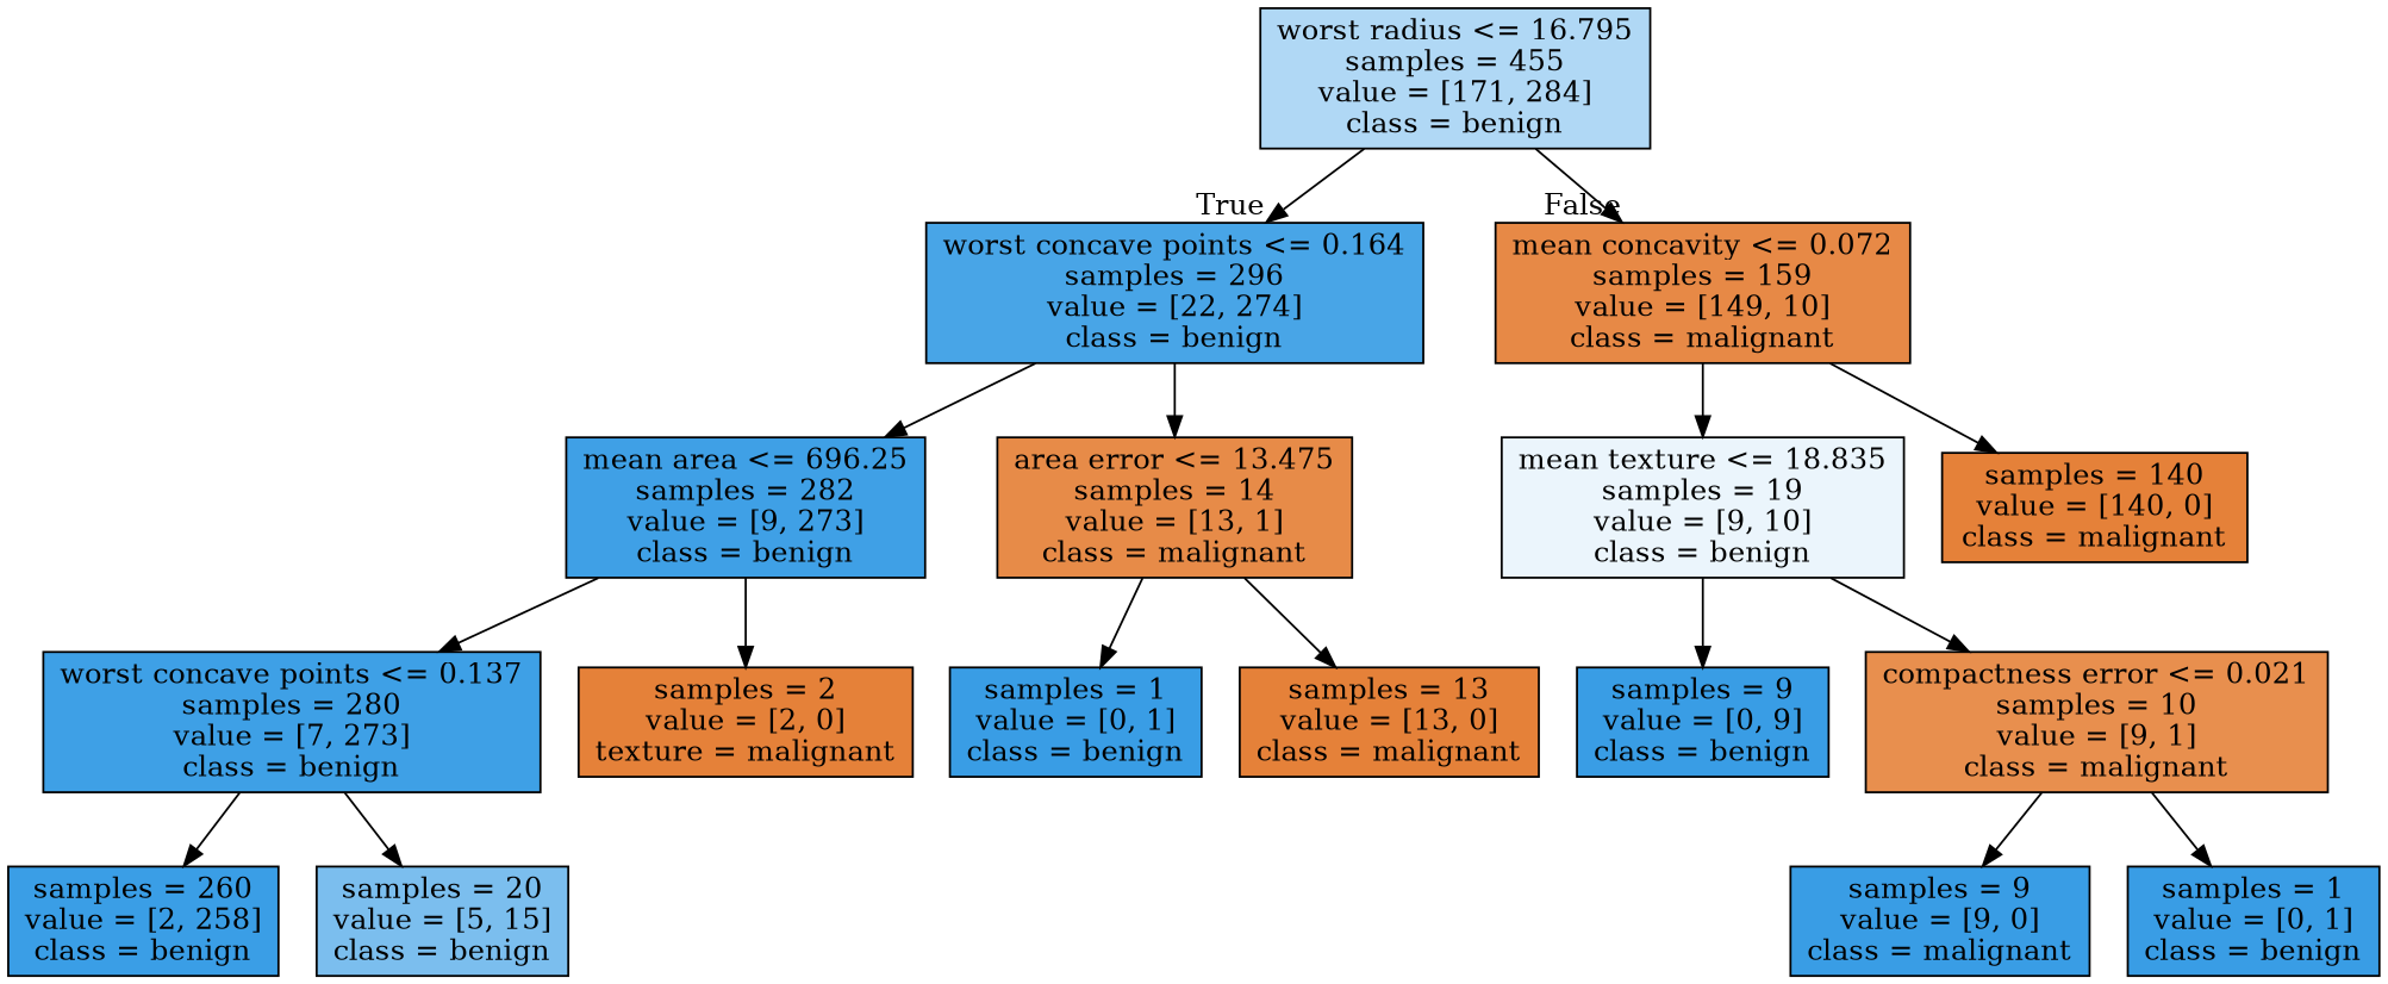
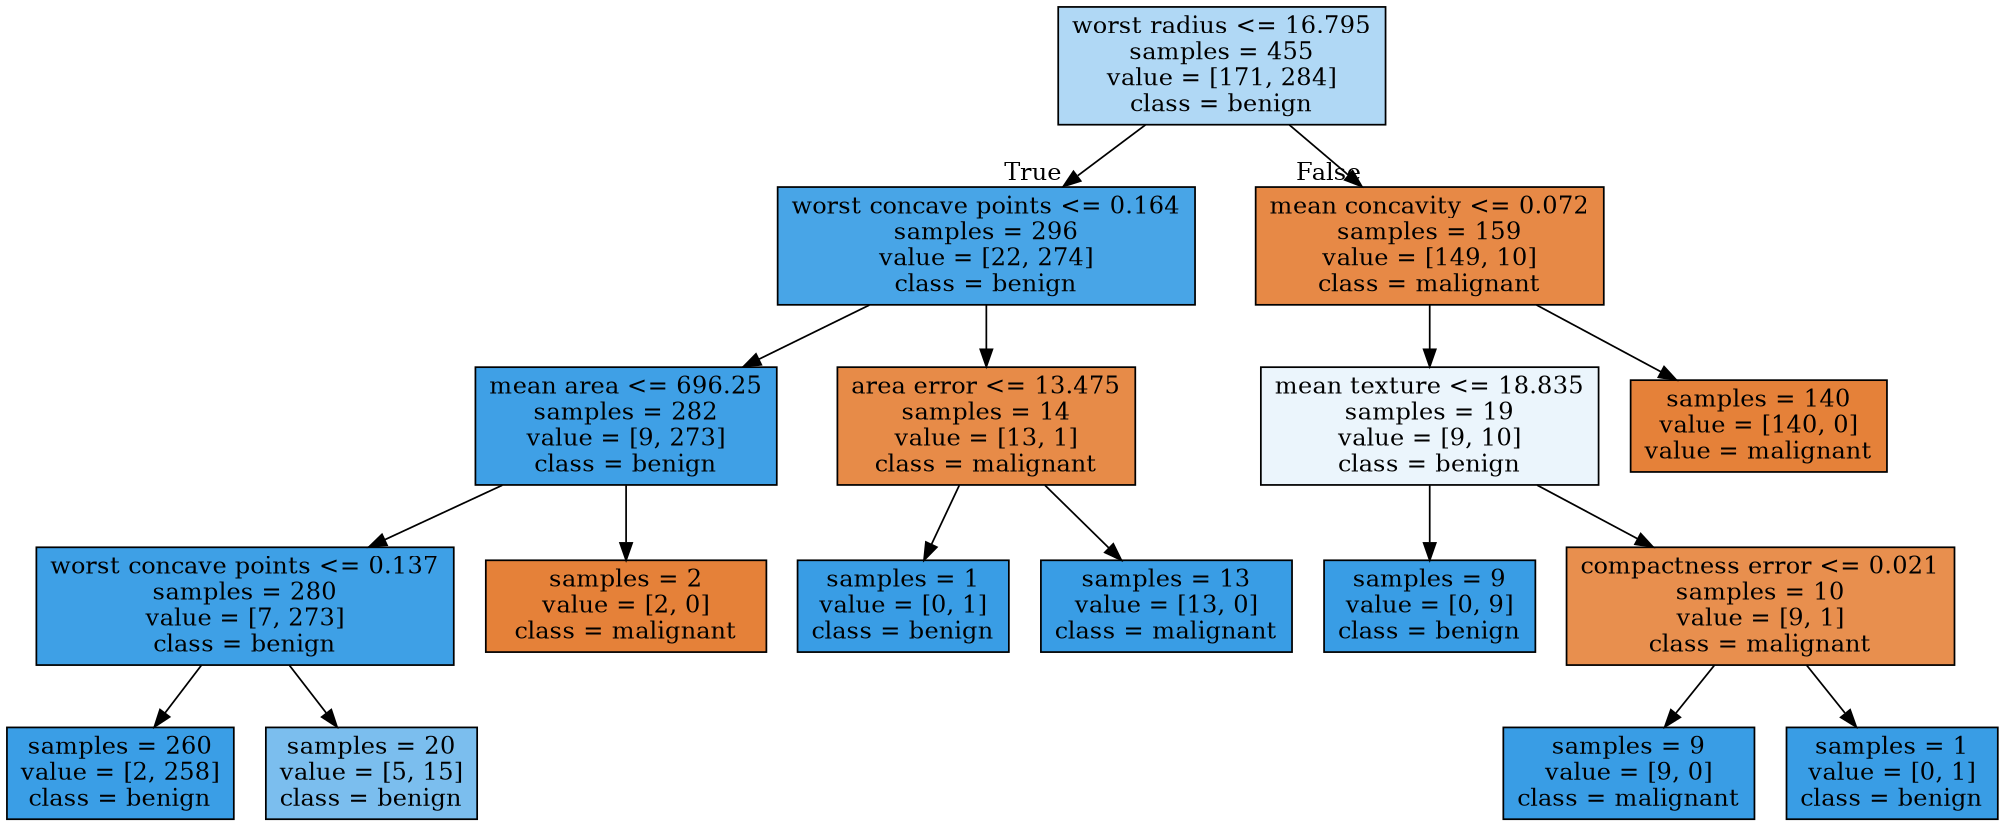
  digraph {
    node [color=black fillcolor="#399de5ff" shape=box style=filled]
    n1 [fillcolor="#399de565" label="worst radius <= 16.795\nsamples = 455\nvalue = [171, 284]\nclass = benign"]
    n2 [fillcolor="#399de5eb" label="worst concave points <= 0.164\nsamples = 296\nvalue = [22, 274]\nclass = benign"]
    n3 [fillcolor="#e58139ee" label="mean concavity <= 0.072\nsamples = 159\nvalue = [149, 10]\nclass = malignant"]
    n4 [fillcolor="#399de5f7" label="mean area <= 696.25\nsamples = 282\nvalue = [9, 273]\nclass = benign"]
    n5 [fillcolor="#e58139eb" label="area error <= 13.475\nsamples = 14\nvalue = [13, 1]\nclass = malignant"]
    n6 [fillcolor="#399de519" label="mean texture <= 18.835\nsamples = 19\nvalue = [9, 10]\nclass = benign"]
-   n7 [fillcolor="#e58139ff" label="samples = 140\nvalue = [140, 0]\nclass = malignant"]
+   n7 [fillcolor="#e58139ff" label="samples = 140\nvalue = [140, 0]\nvalue = malignant"]
    n8 [fillcolor="#399de5f8" label="worst concave points <= 0.137\nsamples = 280\nvalue = [7, 273]\nclass = benign"]
-   n9 [fillcolor="#e58139ff" label="samples = 2\nvalue = [2, 0]\ntexture = malignant"]
+   n9 [fillcolor="#e58139ff" label="samples = 2\nvalue = [2, 0]\nclass = malignant"]
    n10 [label="samples = 1\nvalue = [0, 1]\nclass = benign"]
-   n11 [fillcolor="#e58139ff" label="samples = 13\nvalue = [13, 0]\nclass = malignant"]
+   n11 [label="samples = 13\nvalue = [13, 0]\nclass = malignant"]
    n12 [fillcolor="#399de5fd" label="samples = 260\nvalue = [2, 258]\nclass = benign"]
    n13 [fillcolor="#399de5aa" label="samples = 20\nvalue = [5, 15]\nclass = benign"]
    n14 [label="samples = 9\nvalue = [0, 9]\nclass = benign"]
    n15 [fillcolor="#e58139e3" label="compactness error <= 0.021\nsamples = 10\nvalue = [9, 1]\nclass = malignant"]
    n16 [label="samples = 9\nvalue = [9, 0]\nclass = malignant"]
    n17 [label="samples = 1\nvalue = [0, 1]\nclass = benign"]
    n1 -> n2 [headlabel=True labelangle=45 labeldistance=2.5]
    n1 -> n3 [headlabel=False labelangle=-45 labeldistance=2.5]
    n2 -> n4
    n2 -> n5
    n3 -> n6
    n3 -> n7
    n4 -> n8
    n4 -> n9
    n5 -> n10
    n5 -> n11
    n6 -> n14
    n6 -> n15
    n8 -> n12
    n8 -> n13
    n15 -> n16
    n15 -> n17
  }
